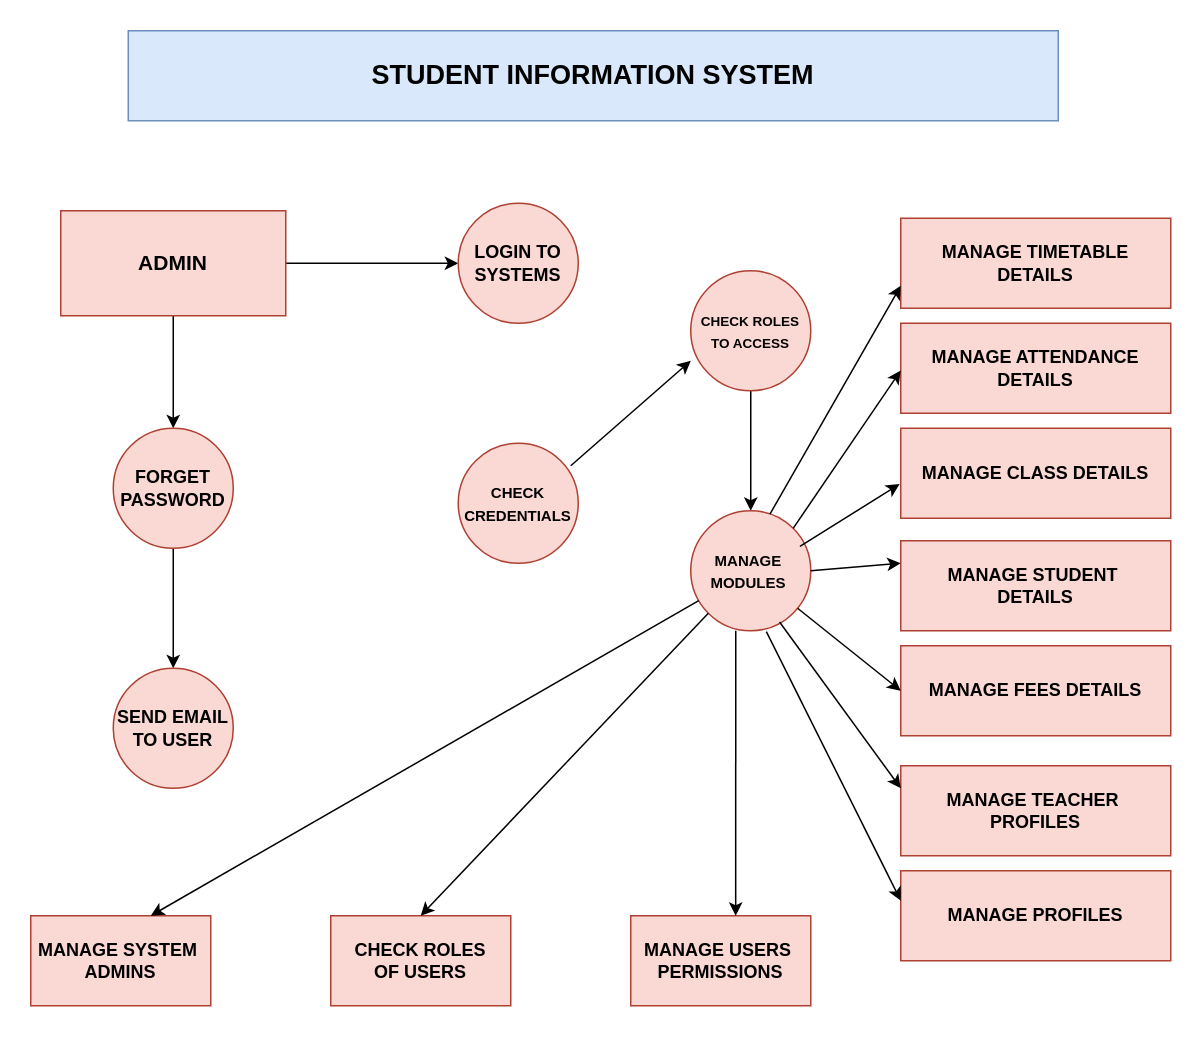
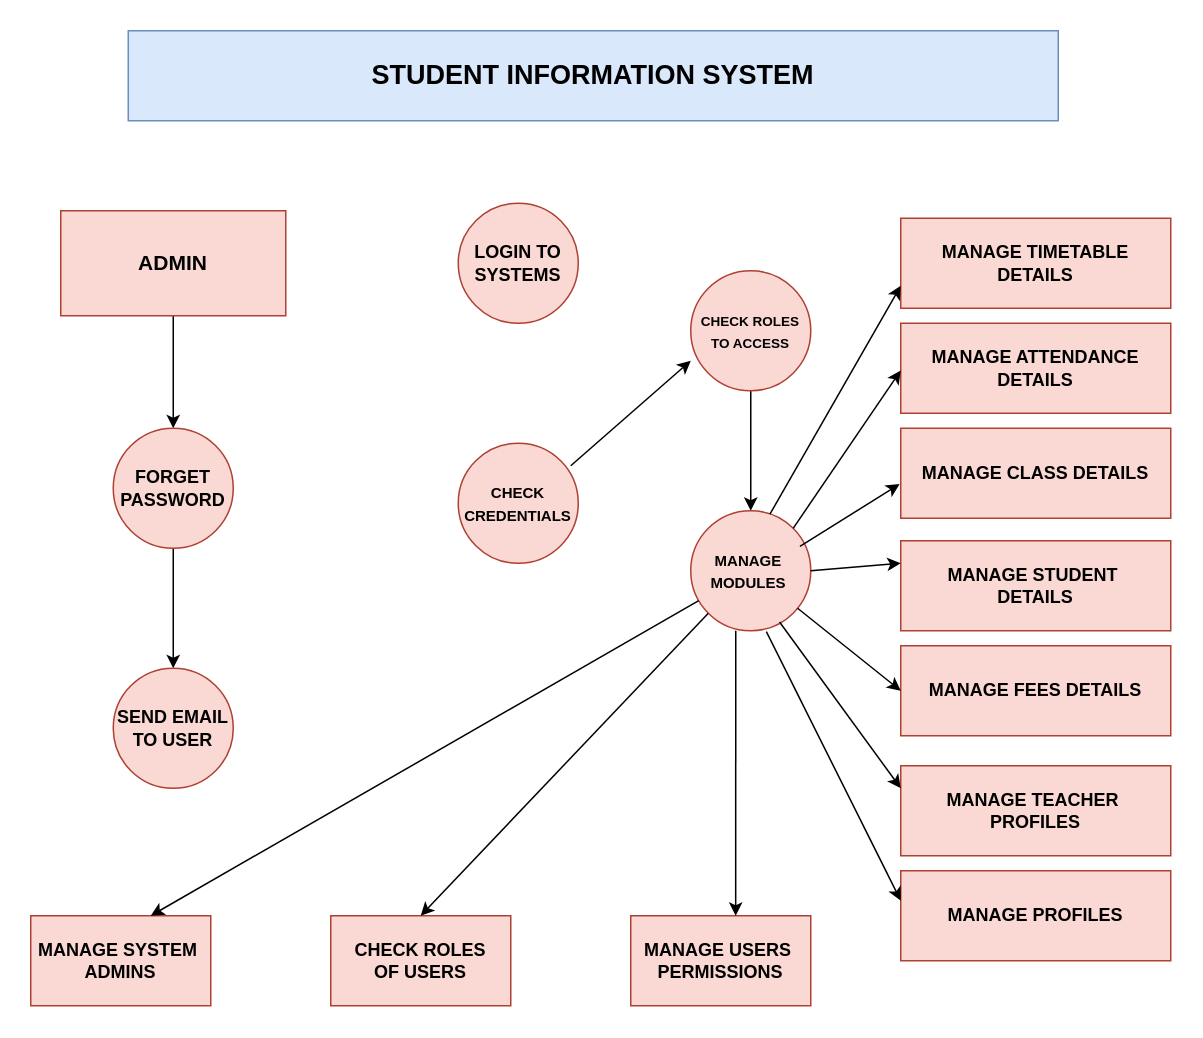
  <mxCell id="0" />
  <mxCell id="1" parent="0" />
  <mxCell id="2" value="&lt;b&gt;&lt;font style=&quot;font-size: 18px;&quot;&gt;STUDENT INFORMATION SYSTEM&lt;/font&gt;&lt;/b&gt;" style="rounded=0;whiteSpace=wrap;html=1;fillColor=#dae8fc;strokeColor=#6c8ebf;" vertex="1" parent="1"><mxGeometry x="85" y="20" width="620" height="60" as="geometry" /></mxCell>
- <mxCell id="3" value="" style="edgeStyle=orthogonalEdgeStyle;rounded=0;orthogonalLoop=1;jettySize=auto;html=1;" edge="1" parent="1" source="5" target="6"><mxGeometry relative="1" as="geometry" /></mxCell>
  <mxCell id="4" value="" style="edgeStyle=orthogonalEdgeStyle;rounded=0;orthogonalLoop=1;jettySize=auto;html=1;" edge="1" parent="1" source="5" target="8"><mxGeometry relative="1" as="geometry" /></mxCell>
  <mxCell id="5" value="&lt;b&gt;&lt;font style=&quot;font-size: 14px;&quot;&gt;ADMIN&lt;/font&gt;&lt;/b&gt;" style="rounded=0;whiteSpace=wrap;html=1;fillColor=#fad9d5;strokeColor=#ae4132;" vertex="1" parent="1"><mxGeometry x="40" y="140" width="150" height="70" as="geometry" /></mxCell>
  <mxCell id="6" value="&lt;b&gt;LOGIN TO&lt;/b&gt;&lt;div&gt;&lt;b&gt;SYSTEMS&lt;/b&gt;&lt;/div&gt;" style="ellipse;whiteSpace=wrap;html=1;fillColor=#fad9d5;strokeColor=#ae4132;rounded=0;" vertex="1" parent="1"><mxGeometry x="305" y="135" width="80" height="80" as="geometry" /></mxCell>
  <mxCell id="7" value="" style="edgeStyle=orthogonalEdgeStyle;rounded=0;orthogonalLoop=1;jettySize=auto;html=1;" edge="1" parent="1" source="8" target="9"><mxGeometry relative="1" as="geometry" /></mxCell>
  <mxCell id="8" value="&lt;b&gt;FORGET&lt;/b&gt;&lt;div&gt;&lt;b&gt;PASSWORD&lt;/b&gt;&lt;/div&gt;" style="ellipse;whiteSpace=wrap;html=1;fillColor=#fad9d5;strokeColor=#ae4132;rounded=0;" vertex="1" parent="1"><mxGeometry x="75" y="285" width="80" height="80" as="geometry" /></mxCell>
  <mxCell id="9" value="&lt;b&gt;SEND EMAIL TO USER&lt;/b&gt;" style="ellipse;whiteSpace=wrap;html=1;fillColor=#fad9d5;strokeColor=#ae4132;rounded=0;" vertex="1" parent="1"><mxGeometry x="75" y="445" width="80" height="80" as="geometry" /></mxCell>
  <mxCell id="10" value="&lt;font style=&quot;font-size: 10px;&quot;&gt;&lt;b&gt;CHECK&lt;/b&gt;&lt;/font&gt;&lt;div&gt;&lt;span style=&quot;font-size: 10px;&quot;&gt;&lt;b&gt;CREDENTIALS&lt;/b&gt;&lt;/span&gt;&lt;/div&gt;" style="ellipse;whiteSpace=wrap;html=1;fillColor=#fad9d5;strokeColor=#ae4132;rounded=0;" vertex="1" parent="1"><mxGeometry x="305" y="295" width="80" height="80" as="geometry" /></mxCell>
  <mxCell id="11" value="" style="edgeStyle=orthogonalEdgeStyle;rounded=0;orthogonalLoop=1;jettySize=auto;html=1;" edge="1" parent="1" source="12" target="14"><mxGeometry relative="1" as="geometry" /></mxCell>
  <mxCell id="12" value="&lt;font style=&quot;font-size: 9px;&quot;&gt;&lt;b&gt;CHECK ROLES&lt;/b&gt;&lt;/font&gt;&lt;div&gt;&lt;font style=&quot;font-size: 9px;&quot;&gt;&lt;b&gt;TO ACCESS&lt;/b&gt;&lt;/font&gt;&lt;/div&gt;" style="ellipse;whiteSpace=wrap;html=1;fillColor=#fad9d5;strokeColor=#ae4132;rounded=0;rotation=0;" vertex="1" parent="1"><mxGeometry x="460" y="180" width="80" height="80" as="geometry" /></mxCell>
  <mxCell id="13" value="" style="endArrow=classic;html=1;rounded=0;" edge="1" parent="1"><mxGeometry width="50" height="50" relative="1" as="geometry"><mxPoint x="380" y="310" as="sourcePoint" /><mxPoint x="460" y="240" as="targetPoint" /></mxGeometry></mxCell>
  <mxCell id="14" value="&lt;font style=&quot;&quot;&gt;&lt;b style=&quot;&quot;&gt;&lt;font style=&quot;font-size: 10px;&quot;&gt;MANAGE&amp;nbsp;&lt;/font&gt;&lt;/b&gt;&lt;/font&gt;&lt;div&gt;&lt;font style=&quot;&quot;&gt;&lt;font size=&quot;1&quot;&gt;&lt;b&gt;MODULES&lt;/b&gt;&amp;nbsp;&lt;/font&gt;&lt;/font&gt;&lt;/div&gt;" style="ellipse;whiteSpace=wrap;html=1;fillColor=#fad9d5;strokeColor=#ae4132;rounded=0;" vertex="1" parent="1"><mxGeometry x="460" y="340" width="80" height="80" as="geometry" /></mxCell>
  <mxCell id="15" value="&lt;b&gt;MANAGE SYSTEM&amp;nbsp;&lt;/b&gt;&lt;div&gt;&lt;b&gt;ADMINS&lt;/b&gt;&lt;/div&gt;" style="whiteSpace=wrap;html=1;fillColor=#fad9d5;strokeColor=#ae4132;rounded=0;" vertex="1" parent="1"><mxGeometry x="20" y="610" width="120" height="60" as="geometry" /></mxCell>
  <mxCell id="16" value="&lt;b&gt;CHECK ROLES&lt;/b&gt;&lt;div&gt;&lt;b&gt;OF USERS&lt;/b&gt;&lt;/div&gt;" style="whiteSpace=wrap;html=1;fillColor=#fad9d5;strokeColor=#ae4132;rounded=0;" vertex="1" parent="1"><mxGeometry x="220" y="610" width="120" height="60" as="geometry" /></mxCell>
  <mxCell id="17" value="&lt;b&gt;MANAGE USERS&amp;nbsp;&lt;/b&gt;&lt;div&gt;&lt;b&gt;PERMISSIONS&lt;/b&gt;&lt;/div&gt;" style="whiteSpace=wrap;html=1;fillColor=#fad9d5;strokeColor=#ae4132;rounded=0;" vertex="1" parent="1"><mxGeometry x="420" y="610" width="120" height="60" as="geometry" /></mxCell>
  <mxCell id="18" value="" style="endArrow=classic;html=1;rounded=0;entryX=0.583;entryY=0;entryDx=0;entryDy=0;entryPerimeter=0;" edge="1" parent="1" target="17"><mxGeometry width="50" height="50" relative="1" as="geometry"><mxPoint x="490" y="420" as="sourcePoint" /><mxPoint x="490" y="530" as="targetPoint" /></mxGeometry></mxCell>
  <mxCell id="19" value="" style="endArrow=classic;html=1;rounded=0;entryX=0.5;entryY=0;entryDx=0;entryDy=0;exitX=0;exitY=1;exitDx=0;exitDy=0;" edge="1" parent="1" source="14" target="16"><mxGeometry width="50" height="50" relative="1" as="geometry"><mxPoint x="410" y="400" as="sourcePoint" /><mxPoint x="410" y="590" as="targetPoint" /></mxGeometry></mxCell>
  <mxCell id="20" value="" style="endArrow=classic;html=1;rounded=0;entryX=0.5;entryY=0;entryDx=0;entryDy=0;" edge="1" parent="1" source="14"><mxGeometry width="50" height="50" relative="1" as="geometry"><mxPoint x="292" y="408" as="sourcePoint" /><mxPoint x="100" y="610" as="targetPoint" /></mxGeometry></mxCell>
  <mxCell id="21" value="&lt;b&gt;MANAGE ATTENDANCE DETAILS&lt;/b&gt;" style="whiteSpace=wrap;html=1;fillColor=#fad9d5;strokeColor=#ae4132;rounded=0;" vertex="1" parent="1"><mxGeometry x="600" y="215" width="180" height="60" as="geometry" /></mxCell>
  <mxCell id="22" value="&lt;b&gt;MANAGE TIMETABLE DETAILS&lt;/b&gt;" style="whiteSpace=wrap;html=1;fillColor=#fad9d5;strokeColor=#ae4132;rounded=0;" vertex="1" parent="1"><mxGeometry x="600" y="145" width="180" height="60" as="geometry" /></mxCell>
  <mxCell id="23" value="&lt;b&gt;MANAGE CLASS DETAILS&lt;/b&gt;" style="whiteSpace=wrap;html=1;fillColor=#fad9d5;strokeColor=#ae4132;rounded=0;" vertex="1" parent="1"><mxGeometry x="600" y="285" width="180" height="60" as="geometry" /></mxCell>
  <mxCell id="24" value="&lt;b&gt;MANAGE STUDENT&amp;nbsp;&lt;/b&gt;&lt;div&gt;&lt;b&gt;DETAILS&lt;/b&gt;&lt;/div&gt;" style="whiteSpace=wrap;html=1;fillColor=#fad9d5;strokeColor=#ae4132;rounded=0;" vertex="1" parent="1"><mxGeometry x="600" y="360" width="180" height="60" as="geometry" /></mxCell>
  <mxCell id="25" value="&lt;b&gt;MANAGE FEES DETAILS&lt;/b&gt;" style="whiteSpace=wrap;html=1;fillColor=#fad9d5;strokeColor=#ae4132;rounded=0;" vertex="1" parent="1"><mxGeometry x="600" y="430" width="180" height="60" as="geometry" /></mxCell>
  <mxCell id="26" value="&lt;b&gt;MANAGE TEACHER&amp;nbsp;&lt;/b&gt;&lt;div&gt;&lt;b&gt;PROFILES&lt;/b&gt;&lt;/div&gt;" style="whiteSpace=wrap;html=1;fillColor=#fad9d5;strokeColor=#ae4132;rounded=0;" vertex="1" parent="1"><mxGeometry x="600" y="510" width="180" height="60" as="geometry" /></mxCell>
  <mxCell id="27" value="&lt;b&gt;MANAGE PROFILES&lt;/b&gt;" style="whiteSpace=wrap;html=1;fillColor=#fad9d5;strokeColor=#ae4132;rounded=0;" vertex="1" parent="1"><mxGeometry x="600" y="580" width="180" height="60" as="geometry" /></mxCell>
  <mxCell id="28" value="" style="endArrow=classic;html=1;rounded=0;exitX=0.66;exitY=0.028;exitDx=0;exitDy=0;exitPerimeter=0;entryX=0;entryY=0.75;entryDx=0;entryDy=0;" edge="1" parent="1" source="14" target="22"><mxGeometry width="50" height="50" relative="1" as="geometry"><mxPoint x="520" y="345" as="sourcePoint" /><mxPoint x="597" y="180" as="targetPoint" /></mxGeometry></mxCell>
  <mxCell id="29" value="" style="endArrow=classic;html=1;rounded=0;entryX=-0.018;entryY=0.38;entryDx=0;entryDy=0;entryPerimeter=0;exitX=1;exitY=0;exitDx=0;exitDy=0;" edge="1" parent="1" source="14"><mxGeometry width="50" height="50" relative="1" as="geometry"><mxPoint x="523" y="423.5" as="sourcePoint" /><mxPoint x="600" y="246.5" as="targetPoint" /></mxGeometry></mxCell>
  <mxCell id="30" value="" style="endArrow=classic;html=1;rounded=0;entryX=-0.004;entryY=0.62;entryDx=0;entryDy=0;entryPerimeter=0;exitX=0.91;exitY=0.297;exitDx=0;exitDy=0;exitPerimeter=0;" edge="1" parent="1" source="14" target="23"><mxGeometry width="50" height="50" relative="1" as="geometry"><mxPoint x="540" y="360" as="sourcePoint" /><mxPoint x="612" y="269.5" as="targetPoint" /></mxGeometry></mxCell>
  <mxCell id="31" value="" style="endArrow=classic;html=1;rounded=0;entryX=-0.018;entryY=0.38;entryDx=0;entryDy=0;entryPerimeter=0;exitX=0.74;exitY=0.927;exitDx=0;exitDy=0;exitPerimeter=0;" edge="1" parent="1" source="14"><mxGeometry width="50" height="50" relative="1" as="geometry"><mxPoint x="528" y="630.5" as="sourcePoint" /><mxPoint x="600" y="525" as="targetPoint" /></mxGeometry></mxCell>
  <mxCell id="32" value="" style="endArrow=classic;html=1;rounded=0;entryX=-0.018;entryY=0.38;entryDx=0;entryDy=0;entryPerimeter=0;" edge="1" parent="1" source="14"><mxGeometry width="50" height="50" relative="1" as="geometry"><mxPoint x="528" y="565.5" as="sourcePoint" /><mxPoint x="600" y="460" as="targetPoint" /></mxGeometry></mxCell>
  <mxCell id="33" value="" style="endArrow=classic;html=1;rounded=0;entryX=-0.018;entryY=0.38;entryDx=0;entryDy=0;entryPerimeter=0;exitX=1;exitY=0.5;exitDx=0;exitDy=0;" edge="1" parent="1" source="14"><mxGeometry width="50" height="50" relative="1" as="geometry"><mxPoint x="528" y="480.5" as="sourcePoint" /><mxPoint x="600" y="375" as="targetPoint" /></mxGeometry></mxCell>
  <mxCell id="34" value="" style="endArrow=classic;html=1;rounded=0;entryX=-0.018;entryY=0.38;entryDx=0;entryDy=0;entryPerimeter=0;exitX=0.63;exitY=1.007;exitDx=0;exitDy=0;exitPerimeter=0;" edge="1" parent="1" source="14"><mxGeometry width="50" height="50" relative="1" as="geometry"><mxPoint x="528" y="705.5" as="sourcePoint" /><mxPoint x="600" y="600" as="targetPoint" /></mxGeometry></mxCell>
